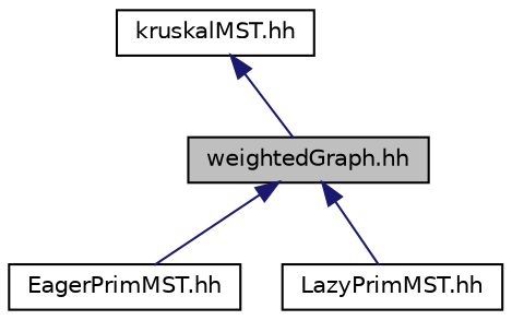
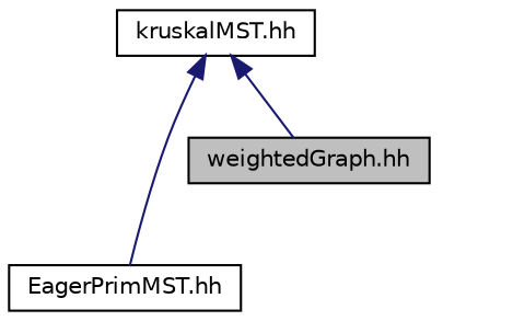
  digraph {
    node [color=black fillcolor=white fontname=Helvetica fontsize=10 shape=record style=filled]
    edge [color=midnightblue dir=back fontname=Helvetica fontsize=10 labelfontname=Helvetica labelfontsize=10 style=solid]
    n1 [fillcolor=grey75 fontcolor=black height=0.2 label="weightedGraph.hh" width=0.4]
    n2 [height=0.2 label="EagerPrimMST.hh" width=0.4]
-   n3 [height=0.2 label="LazyPrimMST.hh" width=0.4]
    n4 [height=0.2 label="kruskalMST.hh" width=0.4]
-   n1 -> n2
-   n1 -> n3
+   n4 -> n2
    n4 -> n1
  }
